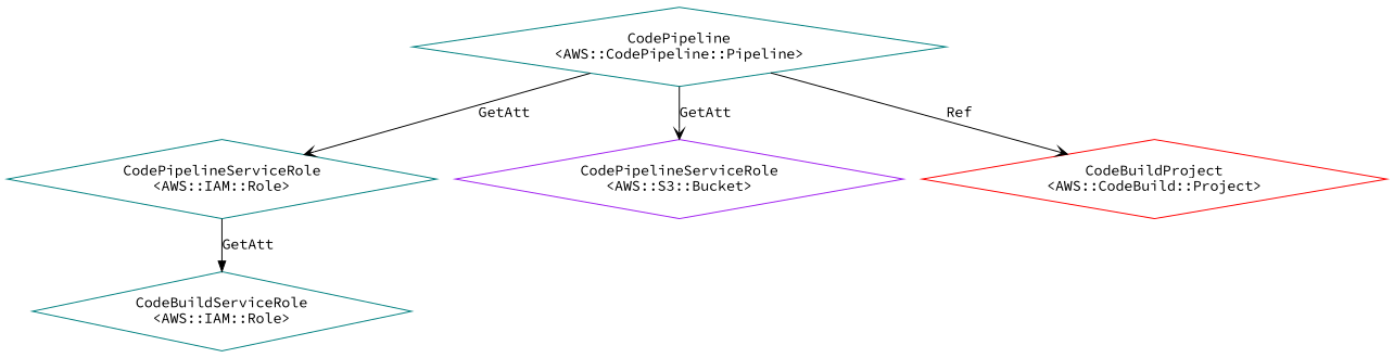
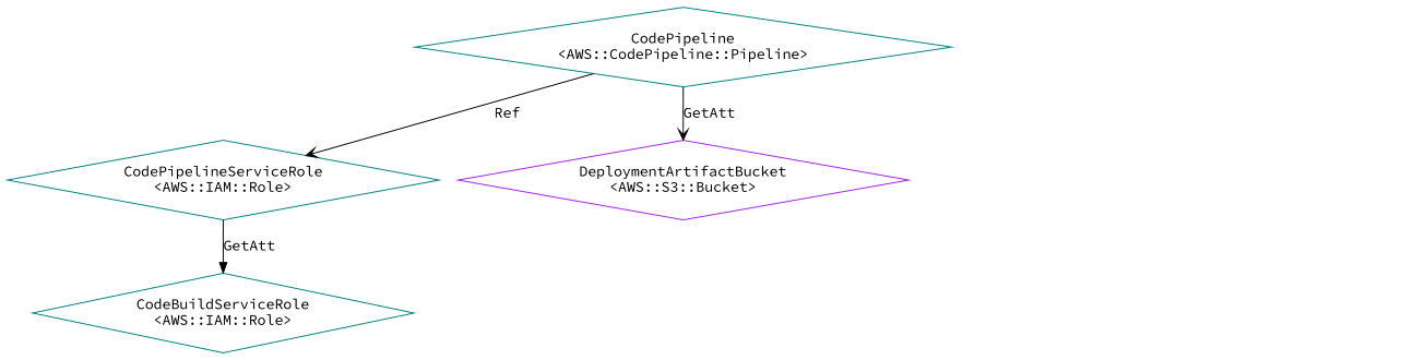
  digraph {
    fontname="Source Code Pro"
    node [color=teal fontname="Source Code Pro" shape=diamond]
    edge [arrowhead=vee fontname="Source Code Pro"]
    n1 [label="CodeBuildServiceRole\n<AWS::IAM::Role>"]
    n2 [label="CodePipelineServiceRole\n<AWS::IAM::Role>"]
-   n3 [color=purple label="CodePipelineServiceRole\n<AWS::S3::Bucket>"]
-   n4 [color=red label="CodeBuildProject\n<AWS::CodeBuild::Project>"]
+   n3 [color=purple label="DeploymentArtifactBucket\n<AWS::S3::Bucket>"]
    n5 [label="CodePipeline\n<AWS::CodePipeline::Pipeline>"]
    n2 -> n1 [arrowhead=normal label=GetAtt]
-   n5 -> n2 [label=GetAtt]
+   n5 -> n2 [label=Ref]
    n5 -> n3 [label=GetAtt]
-   n5 -> n4 [label=Ref]
  }
